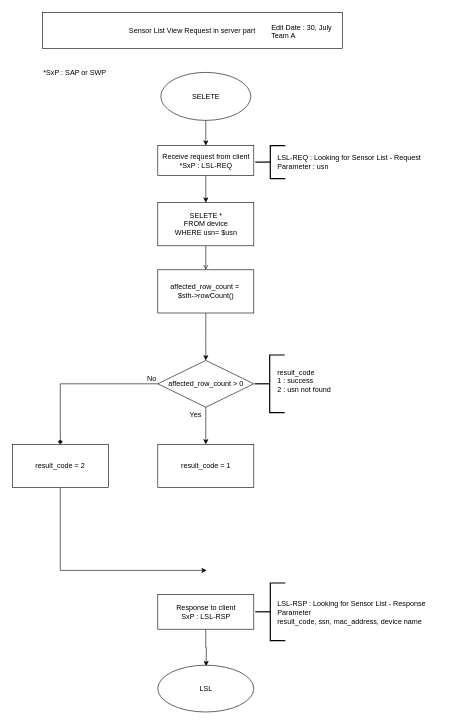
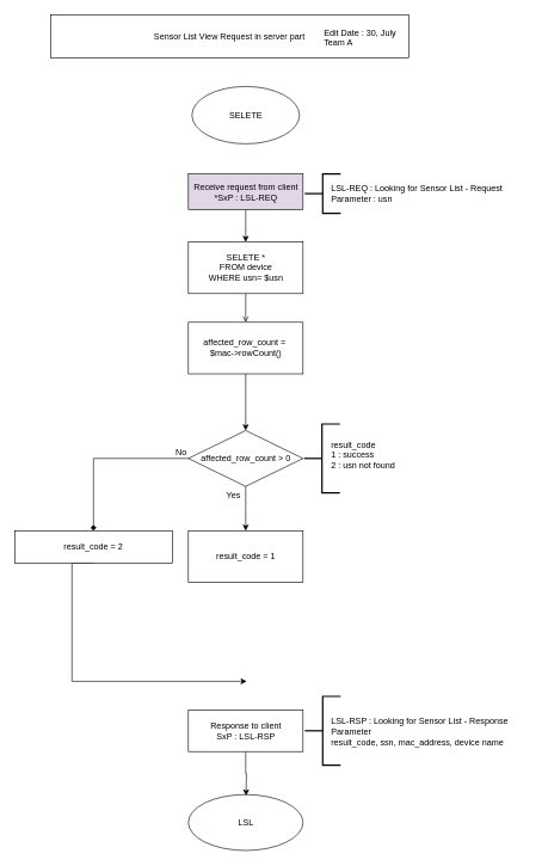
  <mxCell id="0" />
  <mxCell id="1" parent="0" />
  <mxCell id="2" value="Sensor List View Request in server part" style="rounded=0;whiteSpace=wrap;html=1;fontColor=#000000;" parent="1" vertex="1"><mxGeometry x="70" y="20" width="500" height="60" as="geometry" /></mxCell>
- <mxCell id="3" value="" style="edgeStyle=orthogonalEdgeStyle;rounded=0;orthogonalLoop=1;jettySize=auto;html=1;fontColor=#000000;" parent="1" source="4" target="7" edge="1"><mxGeometry relative="1" as="geometry" /></mxCell>
  <mxCell id="4" value="SELETE" style="ellipse;whiteSpace=wrap;html=1;fontColor=#000000;" parent="1" vertex="1"><mxGeometry x="267.5" y="120" width="150" height="80" as="geometry" /></mxCell>
  <mxCell id="5" value="LSL" style="ellipse;whiteSpace=wrap;html=1;fontColor=#000000;" parent="1" vertex="1"><mxGeometry x="262.5" y="1108" width="160" height="78" as="geometry" /></mxCell>
  <mxCell id="6" value="" style="edgeStyle=orthogonalEdgeStyle;rounded=0;orthogonalLoop=1;jettySize=auto;html=1;fontColor=#000000;" parent="1" source="7" target="15" edge="1"><mxGeometry relative="1" as="geometry" /></mxCell>
- <mxCell id="7" value="Receive request from client&lt;br&gt;*SxP :&amp;nbsp;&lt;span style=&quot;&quot;&gt;LSL-REQ&lt;/span&gt;" style="rounded=0;whiteSpace=wrap;html=1;fontColor=#000000;" parent="1" vertex="1"><mxGeometry x="262.5" y="242" width="160" height="50" as="geometry" /></mxCell>
+ <mxCell id="7" value="Receive request from client&lt;br&gt;*SxP :&amp;nbsp;&lt;span style=&quot;&quot;&gt;LSL-REQ&lt;/span&gt;" style="rounded=0;whiteSpace=wrap;html=1;fontColor=#000000;fillColor=#e1d5e7;" parent="1" vertex="1"><mxGeometry x="262.5" y="242" width="160" height="50" as="geometry" /></mxCell>
  <mxCell id="8" value="" style="strokeWidth=2;html=1;shape=mxgraph.flowchart.annotation_2;align=left;pointerEvents=1;rotation=-180;fontColor=#000000;direction=west;" parent="1" vertex="1"><mxGeometry x="425" y="242" width="50" height="55" as="geometry" /></mxCell>
  <mxCell id="9" value="&lt;span style=&quot;&quot;&gt;LSL-REQ : Looking for Sensor List - Request&lt;br&gt;&lt;/span&gt;Parameter : usn" style="text;html=1;strokeColor=none;fillColor=none;align=left;verticalAlign=middle;whiteSpace=wrap;rounded=0;fontColor=#000000;" parent="1" vertex="1"><mxGeometry x="460" y="260" width="283" height="20" as="geometry" /></mxCell>
  <mxCell id="10" style="edgeStyle=orthogonalEdgeStyle;rounded=0;orthogonalLoop=1;jettySize=auto;html=1;entryX=0.5;entryY=0;entryDx=0;entryDy=0;fontColor=#000000;" parent="1" source="11" edge="1"><mxGeometry relative="1" as="geometry"><mxPoint x="343" y="1109.5" as="targetPoint" /></mxGeometry></mxCell>
  <mxCell id="11" value="&lt;span style=&quot;&quot;&gt;Response to client&lt;/span&gt;&lt;br style=&quot;&quot;&gt;&lt;span style=&quot;&quot;&gt;SxP : LSL-RSP&lt;/span&gt;" style="rounded=0;whiteSpace=wrap;html=1;fontColor=#000000;" parent="1" vertex="1"><mxGeometry x="262.5" y="990" width="160" height="58" as="geometry" /></mxCell>
  <mxCell id="12" value="" style="strokeWidth=2;html=1;shape=mxgraph.flowchart.annotation_2;align=left;pointerEvents=1;rotation=-180;fontColor=#000000;direction=west;" parent="1" vertex="1"><mxGeometry x="425" y="971" width="50" height="96" as="geometry" /></mxCell>
  <mxCell id="13" value="&lt;span style=&quot;&quot;&gt;LSL-RSP : Looking for Sensor List - Response&lt;/span&gt;&lt;br style=&quot;&quot;&gt;Parameter&lt;br&gt;&lt;span style=&quot;&quot;&gt;result_code, ssn, mac_address, device name&lt;/span&gt;" style="text;html=1;strokeColor=none;fillColor=none;align=left;verticalAlign=middle;whiteSpace=wrap;rounded=0;fontColor=#000000;" parent="1" vertex="1"><mxGeometry x="460" y="985" width="263" height="70" as="geometry" /></mxCell>
  <mxCell id="14" value="" style="edgeStyle=orthogonalEdgeStyle;rounded=0;orthogonalLoop=1;jettySize=auto;html=1;fontColor=#FF0000;endArrow=open;" parent="1" source="15" target="19" edge="1"><mxGeometry relative="1" as="geometry" /></mxCell>
  <mxCell id="15" value="SELETE *&lt;br&gt;FROM device&lt;br&gt;WHERE usn= $usn" style="rounded=0;whiteSpace=wrap;html=1;fontColor=#000000;" parent="1" vertex="1"><mxGeometry x="262.5" y="337" width="160" height="72" as="geometry" /></mxCell>
  <mxCell id="16" value="Edit Date : 30, July&lt;br&gt;Team A" style="text;html=1;resizable=0;points=[];autosize=1;align=left;verticalAlign=top;spacingTop=-4;fontColor=#000000;" parent="1" vertex="1"><mxGeometry x="450" y="35" width="120" height="30" as="geometry" /></mxCell>
- <mxCell id="17" value="*SxP : SAP or SWP" style="text;html=1;resizable=0;points=[];autosize=1;align=left;verticalAlign=top;spacingTop=-4;fontColor=#000000;" parent="1" vertex="1"><mxGeometry x="70" y="110" width="120" height="20" as="geometry" /></mxCell>
  <mxCell id="18" style="edgeStyle=orthogonalEdgeStyle;rounded=0;orthogonalLoop=1;jettySize=auto;html=1;fontColor=#000000;" edge="1" parent="1" source="19"><mxGeometry relative="1" as="geometry"><mxPoint x="342.5" y="600" as="targetPoint" /></mxGeometry></mxCell>
- <mxCell id="19" value="affected_row_count =&amp;nbsp;&lt;br&gt;$sth-&amp;gt;rowCount()" style="rounded=0;whiteSpace=wrap;html=1;fontColor=#000000;" parent="1" vertex="1"><mxGeometry x="262.5" y="449" width="160" height="72" as="geometry" /></mxCell>
+ <mxCell id="19" value="affected_row_count =&amp;nbsp;&lt;br&gt;$mac-&amp;gt;rowCount()" style="rounded=0;whiteSpace=wrap;html=1;fontColor=#000000;" parent="1" vertex="1"><mxGeometry x="262.5" y="449" width="160" height="72" as="geometry" /></mxCell>
  <mxCell id="20" value="result_code = 1" style="rounded=0;whiteSpace=wrap;html=1;fontColor=#000000;" vertex="1" parent="1"><mxGeometry x="262.5" y="740" width="160" height="72" as="geometry" /></mxCell>
  <mxCell id="21" style="edgeStyle=orthogonalEdgeStyle;rounded=0;orthogonalLoop=1;jettySize=auto;html=1;fontColor=#000000;" edge="1" parent="1" source="23" target="20"><mxGeometry relative="1" as="geometry" /></mxCell>
  <mxCell id="22" style="edgeStyle=orthogonalEdgeStyle;rounded=0;orthogonalLoop=1;jettySize=auto;html=1;fontColor=#000000;entryX=0.5;entryY=0;entryDx=0;entryDy=0;endArrow=diamond;" edge="1" parent="1" source="23" target="27"><mxGeometry relative="1" as="geometry"><mxPoint x="100" y="730" as="targetPoint" /></mxGeometry></mxCell>
  <mxCell id="23" value="affected_row_count &amp;gt; 0" style="rhombus;whiteSpace=wrap;html=1;fontColor=#000000;" vertex="1" parent="1"><mxGeometry x="262.5" y="600" width="160" height="78" as="geometry" /></mxCell>
  <mxCell id="24" value="No" style="text;html=1;resizable=0;points=[];autosize=1;align=left;verticalAlign=top;spacingTop=-4;fontColor=#000000;" vertex="1" parent="1"><mxGeometry x="243" y="621" width="30" height="20" as="geometry" /></mxCell>
  <mxCell id="25" value="Yes" style="text;html=1;resizable=0;points=[];autosize=1;align=left;verticalAlign=top;spacingTop=-4;fontColor=#000000;" vertex="1" parent="1"><mxGeometry x="314" y="680" width="30" height="20" as="geometry" /></mxCell>
  <mxCell id="26" style="edgeStyle=orthogonalEdgeStyle;rounded=0;orthogonalLoop=1;jettySize=auto;html=1;fontColor=#000000;exitX=0.5;exitY=1;exitDx=0;exitDy=0;" edge="1" parent="1" source="27"><mxGeometry relative="1" as="geometry"><mxPoint x="344" y="950" as="targetPoint" /><Array as="points"><mxPoint x="100" y="950" /></Array></mxGeometry></mxCell>
- <mxCell id="27" value="result_code = 2" style="rounded=0;whiteSpace=wrap;html=1;fontColor=#000000;" vertex="1" parent="1"><mxGeometry x="20" y="740" width="160" height="72" as="geometry" /></mxCell>
+ <mxCell id="27" value="result_code = 2" style="rounded=0;whiteSpace=wrap;html=1;fontColor=#000000;" vertex="1" parent="1"><mxGeometry x="20" y="740" width="220" height="45" as="geometry" /></mxCell>
  <mxCell id="28" value="" style="strokeWidth=2;html=1;shape=mxgraph.flowchart.annotation_2;align=left;pointerEvents=1;rotation=-180;fontColor=#000000;direction=west;" vertex="1" parent="1"><mxGeometry x="424" y="591" width="50" height="96" as="geometry" /></mxCell>
  <mxCell id="29" value="&lt;div style=&quot;&quot;&gt;result_code&lt;/div&gt;&lt;div&gt;&lt;span&gt;1 : success&lt;/span&gt;&lt;/div&gt;&lt;div&gt;&lt;span&gt;2 : usn not found&lt;/span&gt;&lt;br&gt;&lt;/div&gt;" style="text;html=1;strokeColor=none;fillColor=none;align=left;verticalAlign=middle;whiteSpace=wrap;rounded=0;fontColor=#000000;" vertex="1" parent="1"><mxGeometry x="460" y="605" width="141" height="57" as="geometry" /></mxCell>
